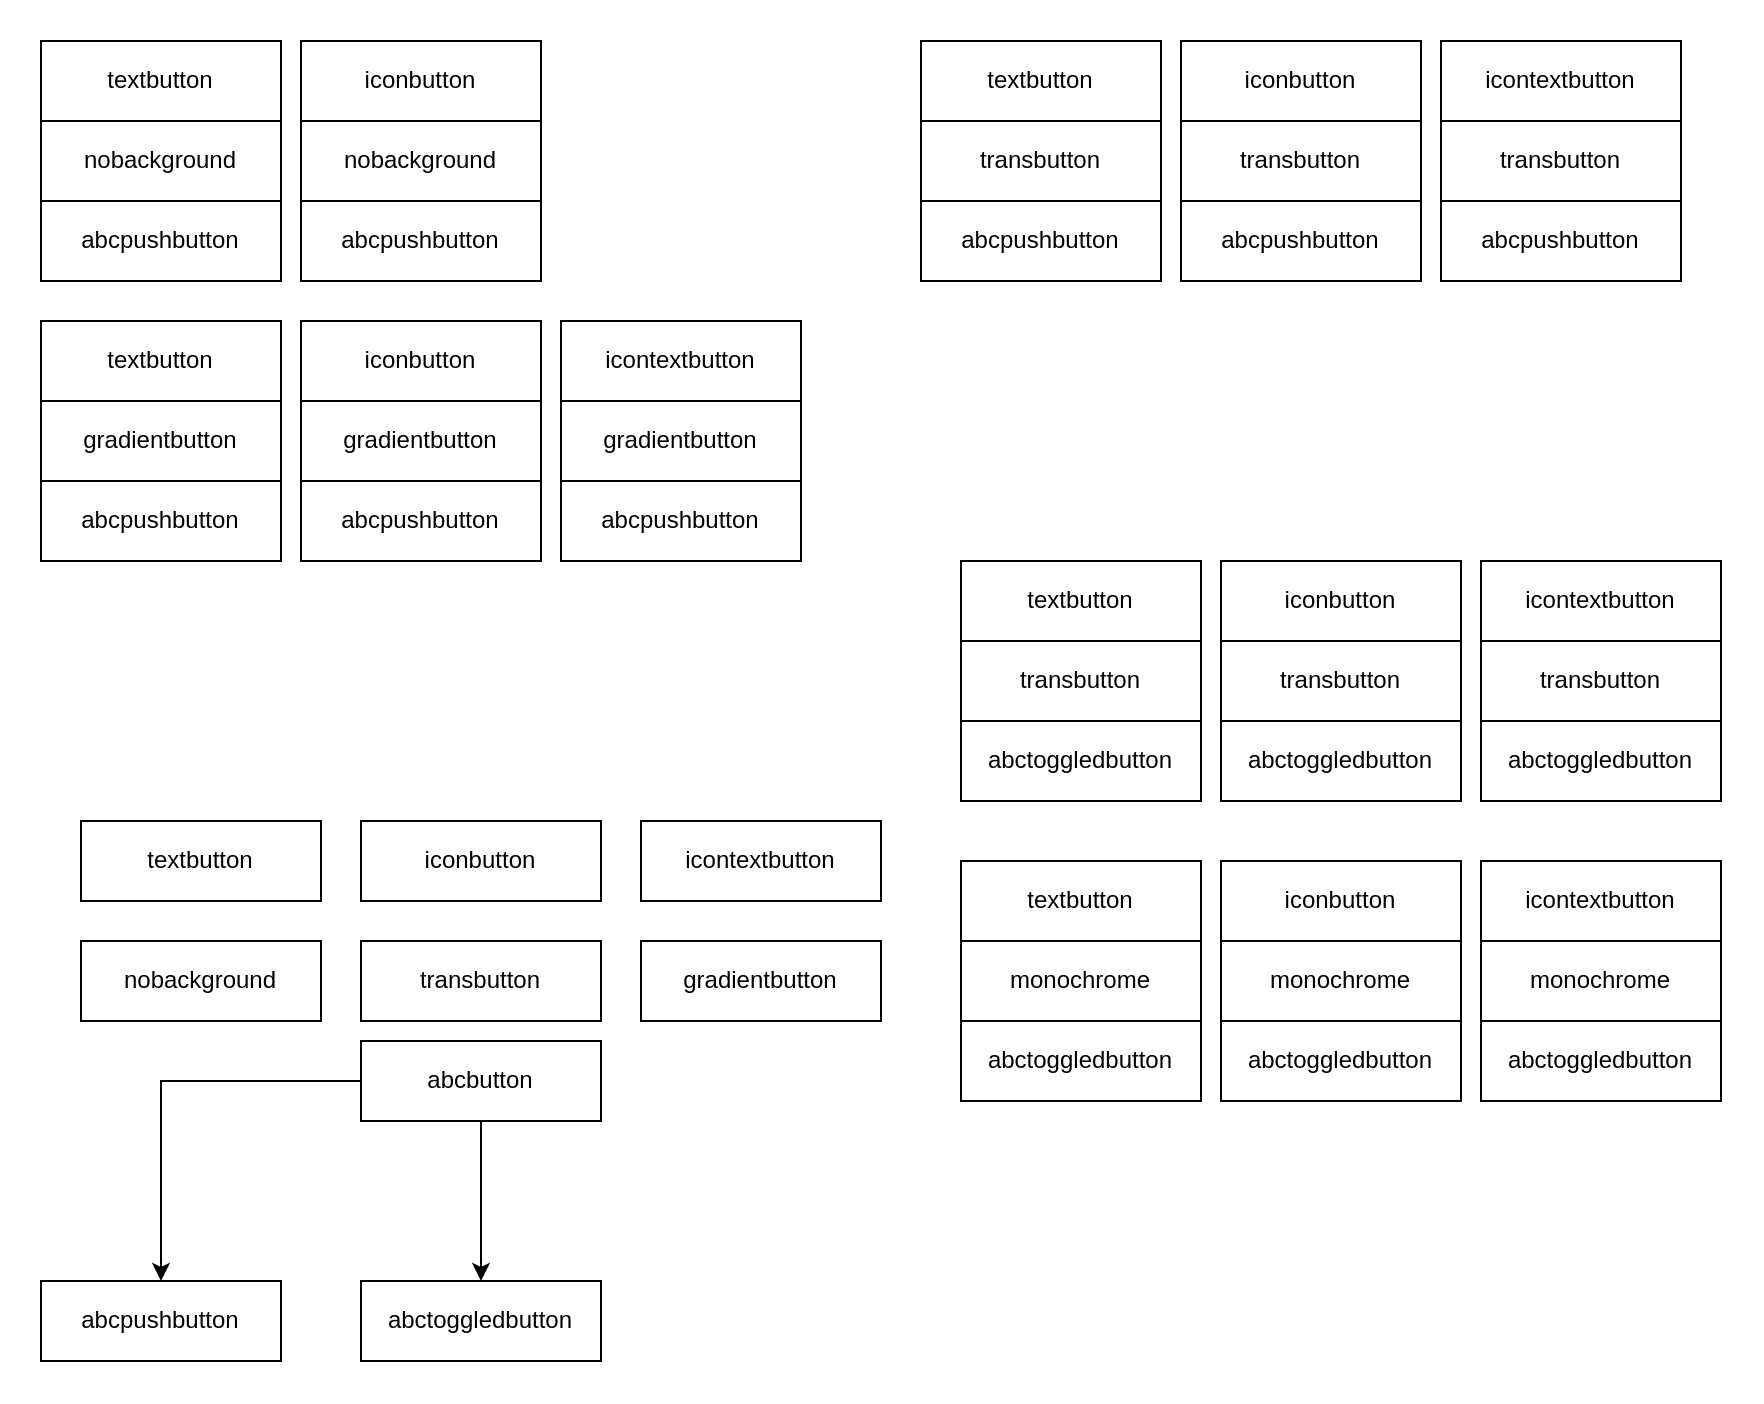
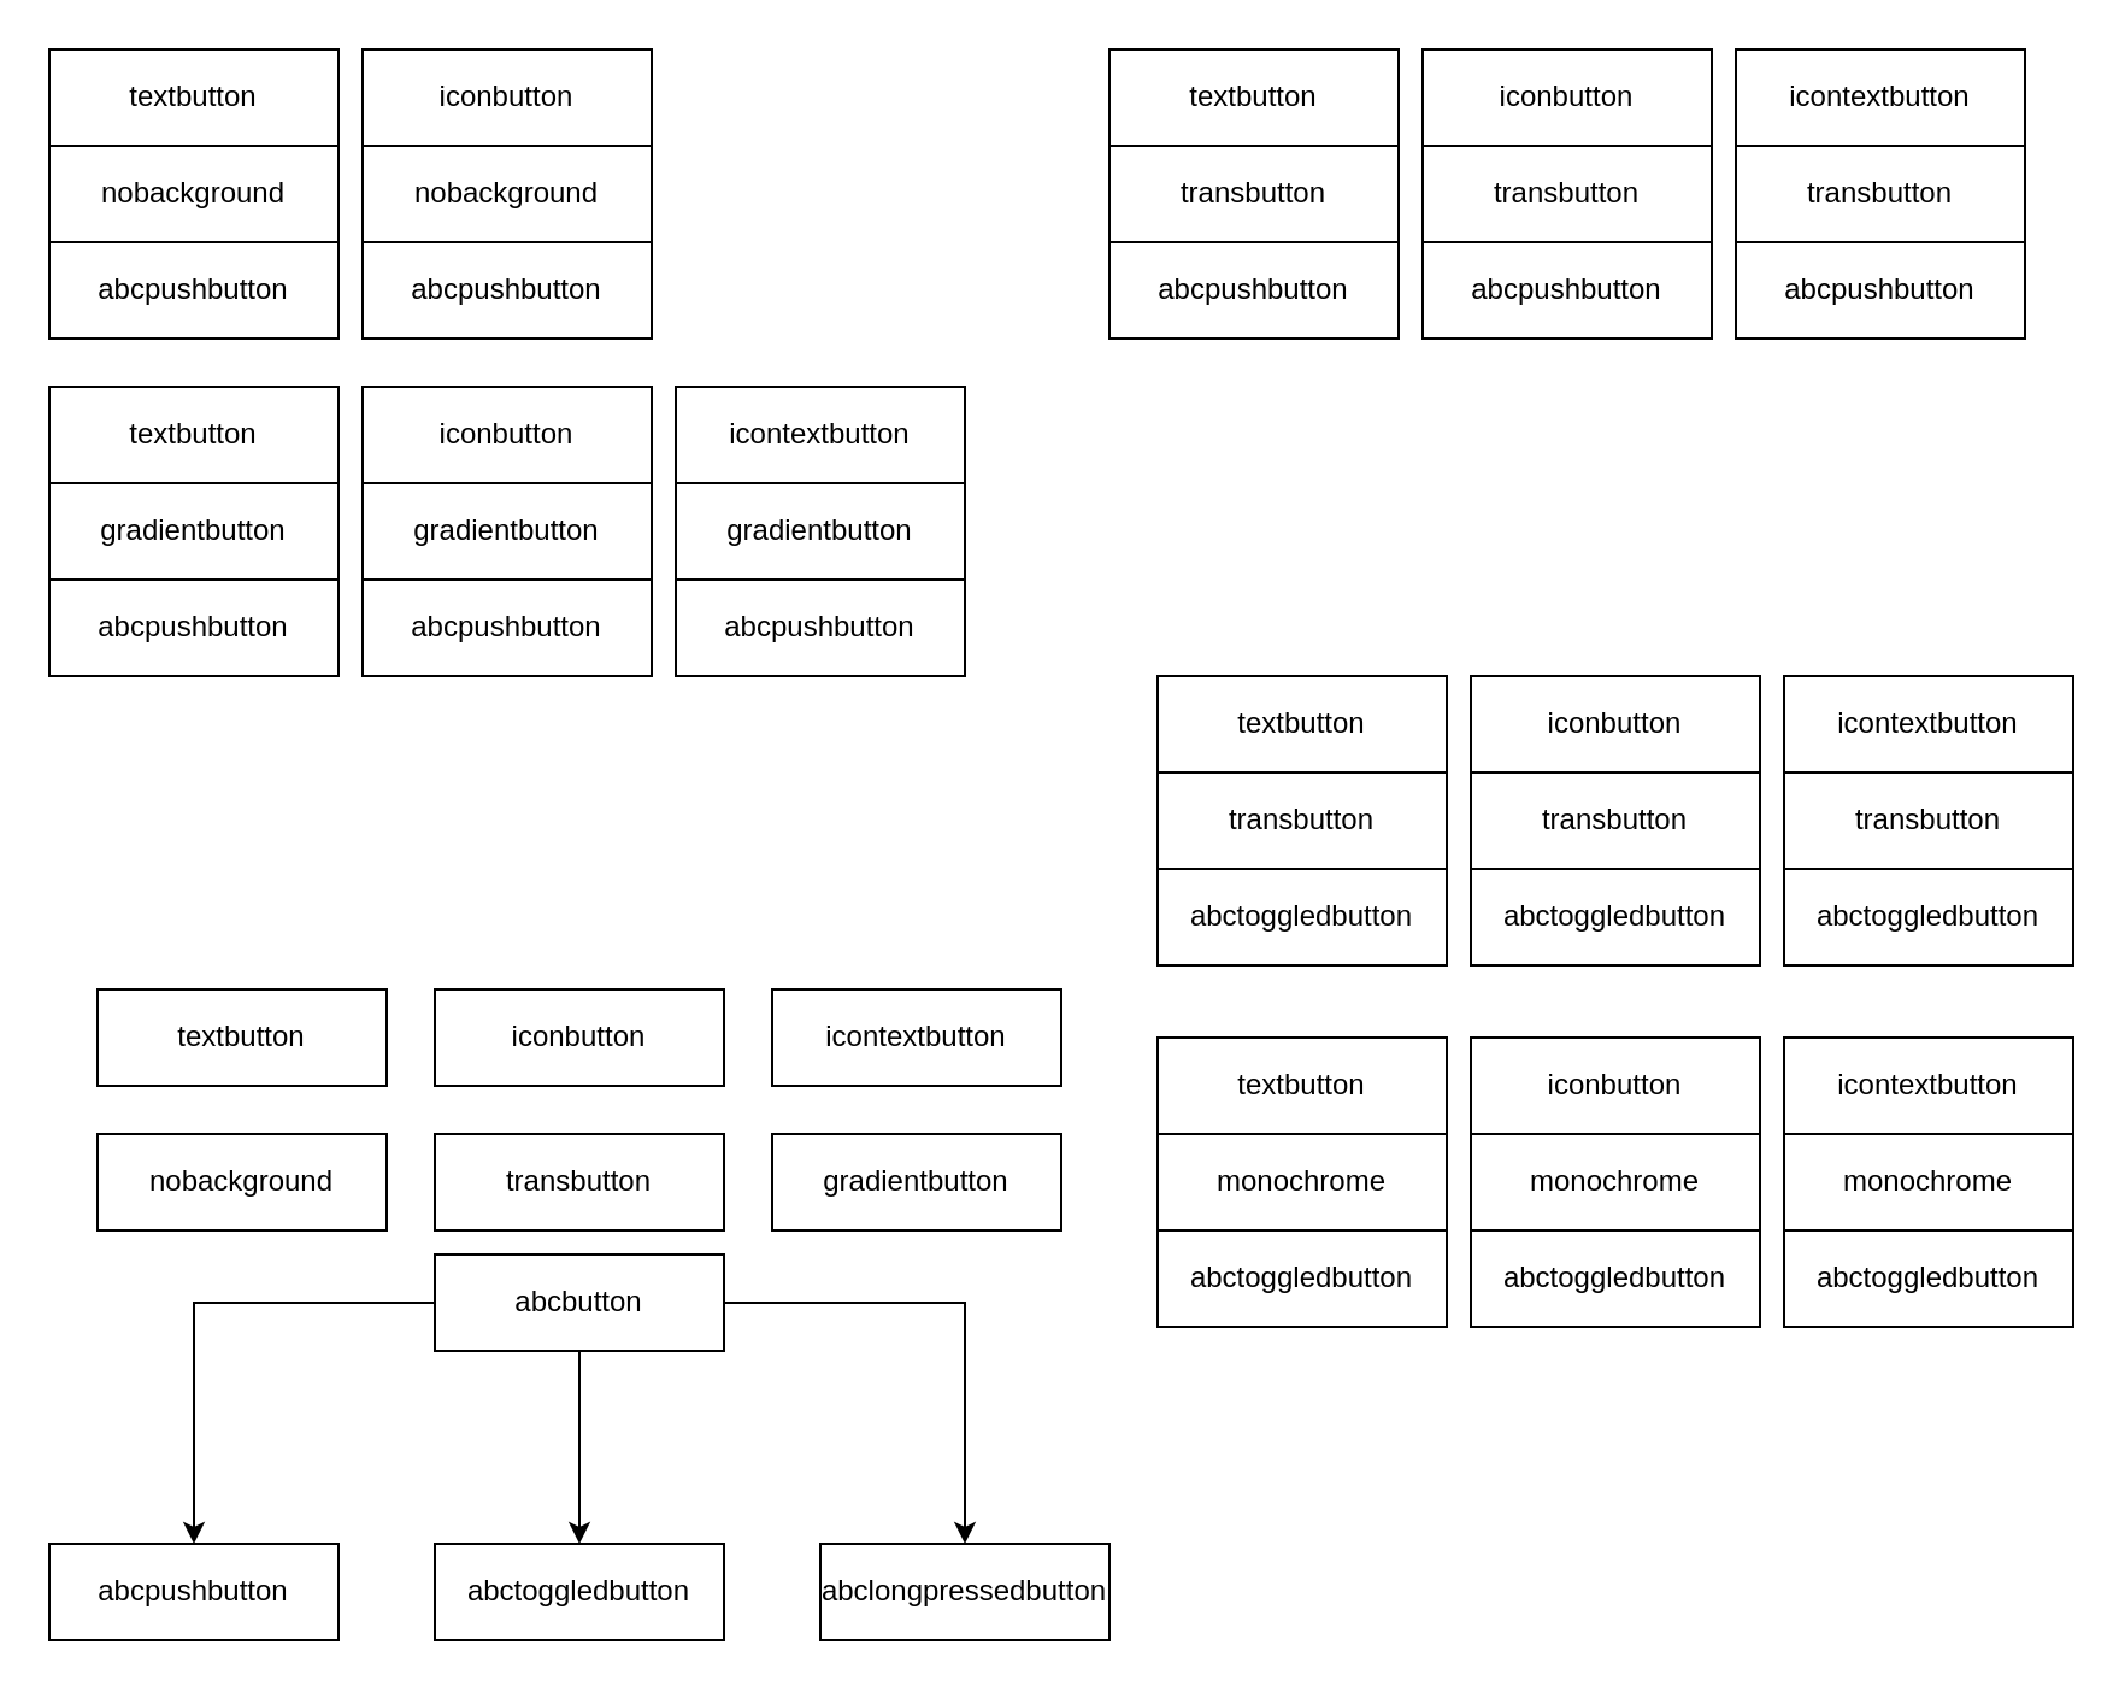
  <mxCell id="0" />
  <mxCell id="1" parent="0" />
  <mxCell id="2" value="" style="edgeStyle=orthogonalEdgeStyle;rounded=0;orthogonalLoop=1;jettySize=auto;html=1;" edge="1" parent="1" source="5" target="6"><mxGeometry relative="1" as="geometry" /></mxCell>
  <mxCell id="3" value="" style="edgeStyle=orthogonalEdgeStyle;rounded=0;orthogonalLoop=1;jettySize=auto;html=1;" edge="1" parent="1" source="5" target="7"><mxGeometry relative="1" as="geometry" /></mxCell>
+ <mxCell id="4" value="" style="edgeStyle=orthogonalEdgeStyle;rounded=0;orthogonalLoop=1;jettySize=auto;html=1;" edge="1" parent="1" source="5" target="8"><mxGeometry relative="1" as="geometry" /></mxCell>
  <mxCell id="5" value="abcbutton" style="rounded=0;whiteSpace=wrap;html=1;" vertex="1" parent="1"><mxGeometry x="180" y="520" width="120" height="40" as="geometry" /></mxCell>
  <mxCell id="6" value="abcpushbutton" style="whiteSpace=wrap;html=1;rounded=0;" vertex="1" parent="1"><mxGeometry x="20" y="640" width="120" height="40" as="geometry" /></mxCell>
  <mxCell id="7" value="abctoggledbutton" style="whiteSpace=wrap;html=1;rounded=0;" vertex="1" parent="1"><mxGeometry x="180" y="640" width="120" height="40" as="geometry" /></mxCell>
+ <mxCell id="8" value="abclongpressedbutton" style="whiteSpace=wrap;html=1;rounded=0;" vertex="1" parent="1"><mxGeometry x="340" y="640" width="120" height="40" as="geometry" /></mxCell>
  <mxCell id="9" value="textbutton" style="whiteSpace=wrap;html=1;rounded=0;" vertex="1" parent="1"><mxGeometry x="40" y="410" width="120" height="40" as="geometry" /></mxCell>
  <mxCell id="10" value="iconbutton" style="whiteSpace=wrap;html=1;rounded=0;" vertex="1" parent="1"><mxGeometry x="180" y="410" width="120" height="40" as="geometry" /></mxCell>
  <mxCell id="11" value="icontextbutton" style="whiteSpace=wrap;html=1;rounded=0;" vertex="1" parent="1"><mxGeometry x="320" y="410" width="120" height="40" as="geometry" /></mxCell>
  <mxCell id="12" value="transbutton" style="whiteSpace=wrap;html=1;rounded=0;" vertex="1" parent="1"><mxGeometry x="180" y="470" width="120" height="40" as="geometry" /></mxCell>
  <mxCell id="13" value="gradientbutton" style="whiteSpace=wrap;html=1;rounded=0;" vertex="1" parent="1"><mxGeometry x="320" y="470" width="120" height="40" as="geometry" /></mxCell>
  <mxCell id="14" value="nobackground" style="whiteSpace=wrap;html=1;rounded=0;" vertex="1" parent="1"><mxGeometry x="40" y="470" width="120" height="40" as="geometry" /></mxCell>
  <mxCell id="15" value="textbutton" style="whiteSpace=wrap;html=1;rounded=0;" vertex="1" parent="1"><mxGeometry x="20" y="20" width="120" height="40" as="geometry" /></mxCell>
  <mxCell id="16" value="nobackground" style="whiteSpace=wrap;html=1;rounded=0;" vertex="1" parent="1"><mxGeometry x="20" y="60" width="120" height="40" as="geometry" /></mxCell>
  <mxCell id="17" value="abcpushbutton" style="whiteSpace=wrap;html=1;rounded=0;" vertex="1" parent="1"><mxGeometry x="20" y="100" width="120" height="40" as="geometry" /></mxCell>
  <mxCell id="18" value="iconbutton" style="whiteSpace=wrap;html=1;rounded=0;" vertex="1" parent="1"><mxGeometry x="150" y="20" width="120" height="40" as="geometry" /></mxCell>
  <mxCell id="19" value="nobackground" style="whiteSpace=wrap;html=1;rounded=0;" vertex="1" parent="1"><mxGeometry x="150" y="60" width="120" height="40" as="geometry" /></mxCell>
  <mxCell id="20" value="abcpushbutton" style="whiteSpace=wrap;html=1;rounded=0;" vertex="1" parent="1"><mxGeometry x="150" y="100" width="120" height="40" as="geometry" /></mxCell>
  <mxCell id="21" value="textbutton" style="whiteSpace=wrap;html=1;rounded=0;" vertex="1" parent="1"><mxGeometry x="460" y="20" width="120" height="40" as="geometry" /></mxCell>
  <mxCell id="22" value="iconbutton" style="whiteSpace=wrap;html=1;rounded=0;" vertex="1" parent="1"><mxGeometry x="590" y="20" width="120" height="40" as="geometry" /></mxCell>
  <mxCell id="23" value="icontextbutton" style="whiteSpace=wrap;html=1;rounded=0;" vertex="1" parent="1"><mxGeometry x="720" y="20" width="120" height="40" as="geometry" /></mxCell>
  <mxCell id="24" value="transbutton" style="whiteSpace=wrap;html=1;rounded=0;" vertex="1" parent="1"><mxGeometry x="460" y="60" width="120" height="40" as="geometry" /></mxCell>
  <mxCell id="25" value="transbutton" style="whiteSpace=wrap;html=1;rounded=0;" vertex="1" parent="1"><mxGeometry x="720" y="60" width="120" height="40" as="geometry" /></mxCell>
  <mxCell id="26" value="transbutton" style="whiteSpace=wrap;html=1;rounded=0;" vertex="1" parent="1"><mxGeometry x="590" y="60" width="120" height="40" as="geometry" /></mxCell>
  <mxCell id="27" value="abcpushbutton" style="whiteSpace=wrap;html=1;rounded=0;" vertex="1" parent="1"><mxGeometry x="460" y="100" width="120" height="40" as="geometry" /></mxCell>
  <mxCell id="28" value="abcpushbutton" style="whiteSpace=wrap;html=1;rounded=0;" vertex="1" parent="1"><mxGeometry x="590" y="100" width="120" height="40" as="geometry" /></mxCell>
  <mxCell id="29" value="abcpushbutton" style="whiteSpace=wrap;html=1;rounded=0;" vertex="1" parent="1"><mxGeometry x="720" y="100" width="120" height="40" as="geometry" /></mxCell>
  <mxCell id="30" value="textbutton" style="whiteSpace=wrap;html=1;rounded=0;" vertex="1" parent="1"><mxGeometry x="20" y="160" width="120" height="40" as="geometry" /></mxCell>
  <mxCell id="31" value="iconbutton" style="whiteSpace=wrap;html=1;rounded=0;" vertex="1" parent="1"><mxGeometry x="150" y="160" width="120" height="40" as="geometry" /></mxCell>
  <mxCell id="32" value="icontextbutton" style="whiteSpace=wrap;html=1;rounded=0;" vertex="1" parent="1"><mxGeometry x="280" y="160" width="120" height="40" as="geometry" /></mxCell>
  <mxCell id="33" value="abcpushbutton" style="whiteSpace=wrap;html=1;rounded=0;" vertex="1" parent="1"><mxGeometry x="20" y="240" width="120" height="40" as="geometry" /></mxCell>
  <mxCell id="34" value="abcpushbutton" style="whiteSpace=wrap;html=1;rounded=0;" vertex="1" parent="1"><mxGeometry x="150" y="240" width="120" height="40" as="geometry" /></mxCell>
  <mxCell id="35" value="abcpushbutton" style="whiteSpace=wrap;html=1;rounded=0;" vertex="1" parent="1"><mxGeometry x="280" y="240" width="120" height="40" as="geometry" /></mxCell>
  <mxCell id="36" value="gradientbutton" style="whiteSpace=wrap;html=1;rounded=0;" vertex="1" parent="1"><mxGeometry x="20" y="200" width="120" height="40" as="geometry" /></mxCell>
  <mxCell id="37" value="gradientbutton" style="whiteSpace=wrap;html=1;rounded=0;" vertex="1" parent="1"><mxGeometry x="150" y="200" width="120" height="40" as="geometry" /></mxCell>
  <mxCell id="38" value="gradientbutton" style="whiteSpace=wrap;html=1;rounded=0;" vertex="1" parent="1"><mxGeometry x="280" y="200" width="120" height="40" as="geometry" /></mxCell>
  <mxCell id="39" value="textbutton" style="whiteSpace=wrap;html=1;rounded=0;" vertex="1" parent="1"><mxGeometry x="480" y="280" width="120" height="40" as="geometry" /></mxCell>
  <mxCell id="40" value="iconbutton" style="whiteSpace=wrap;html=1;rounded=0;" vertex="1" parent="1"><mxGeometry x="610" y="280" width="120" height="40" as="geometry" /></mxCell>
  <mxCell id="41" value="icontextbutton" style="whiteSpace=wrap;html=1;rounded=0;" vertex="1" parent="1"><mxGeometry x="740" y="280" width="120" height="40" as="geometry" /></mxCell>
  <mxCell id="42" value="transbutton" style="whiteSpace=wrap;html=1;rounded=0;" vertex="1" parent="1"><mxGeometry x="480" y="320" width="120" height="40" as="geometry" /></mxCell>
  <mxCell id="43" value="transbutton" style="whiteSpace=wrap;html=1;rounded=0;" vertex="1" parent="1"><mxGeometry x="740" y="320" width="120" height="40" as="geometry" /></mxCell>
  <mxCell id="44" value="transbutton" style="whiteSpace=wrap;html=1;rounded=0;" vertex="1" parent="1"><mxGeometry x="610" y="320" width="120" height="40" as="geometry" /></mxCell>
  <mxCell id="45" value="abctoggledbutton" style="whiteSpace=wrap;html=1;rounded=0;" vertex="1" parent="1"><mxGeometry x="480" y="360" width="120" height="40" as="geometry" /></mxCell>
  <mxCell id="46" value="abctoggledbutton" style="whiteSpace=wrap;html=1;rounded=0;" vertex="1" parent="1"><mxGeometry x="610" y="360" width="120" height="40" as="geometry" /></mxCell>
  <mxCell id="47" value="abctoggledbutton" style="whiteSpace=wrap;html=1;rounded=0;" vertex="1" parent="1"><mxGeometry x="740" y="360" width="120" height="40" as="geometry" /></mxCell>
  <mxCell id="48" value="textbutton" style="whiteSpace=wrap;html=1;rounded=0;" vertex="1" parent="1"><mxGeometry x="480" y="430" width="120" height="40" as="geometry" /></mxCell>
  <mxCell id="49" value="iconbutton" style="whiteSpace=wrap;html=1;rounded=0;" vertex="1" parent="1"><mxGeometry x="610" y="430" width="120" height="40" as="geometry" /></mxCell>
  <mxCell id="50" value="icontextbutton" style="whiteSpace=wrap;html=1;rounded=0;" vertex="1" parent="1"><mxGeometry x="740" y="430" width="120" height="40" as="geometry" /></mxCell>
  <mxCell id="51" value="monochrome" style="whiteSpace=wrap;html=1;rounded=0;" vertex="1" parent="1"><mxGeometry x="740" y="470" width="120" height="40" as="geometry" /></mxCell>
  <mxCell id="52" value="abctoggledbutton" style="whiteSpace=wrap;html=1;rounded=0;" vertex="1" parent="1"><mxGeometry x="480" y="510" width="120" height="40" as="geometry" /></mxCell>
  <mxCell id="53" value="abctoggledbutton" style="whiteSpace=wrap;html=1;rounded=0;" vertex="1" parent="1"><mxGeometry x="610" y="510" width="120" height="40" as="geometry" /></mxCell>
  <mxCell id="54" value="abctoggledbutton" style="whiteSpace=wrap;html=1;rounded=0;" vertex="1" parent="1"><mxGeometry x="740" y="510" width="120" height="40" as="geometry" /></mxCell>
  <mxCell id="55" value="monochrome" style="whiteSpace=wrap;html=1;rounded=0;" vertex="1" parent="1"><mxGeometry x="610" y="470" width="120" height="40" as="geometry" /></mxCell>
  <mxCell id="56" value="monochrome" style="whiteSpace=wrap;html=1;rounded=0;" vertex="1" parent="1"><mxGeometry x="480" y="470" width="120" height="40" as="geometry" /></mxCell>
